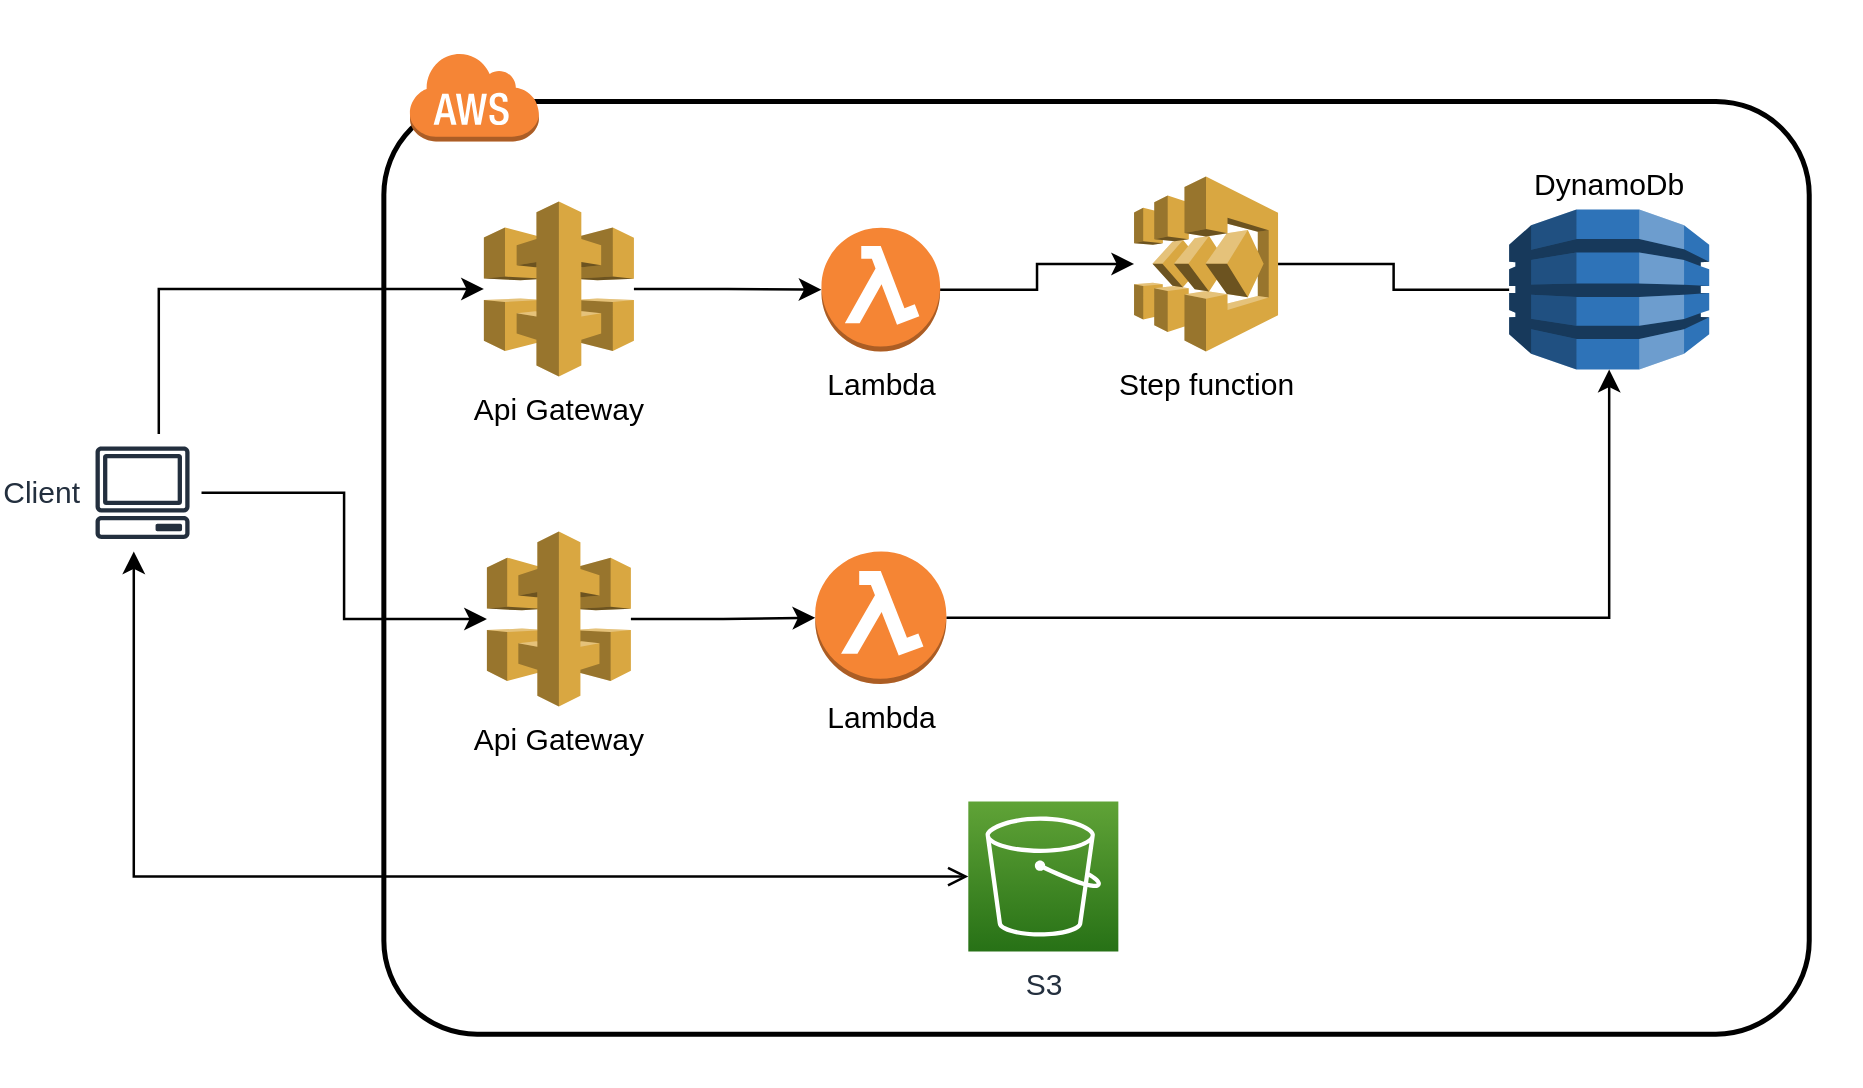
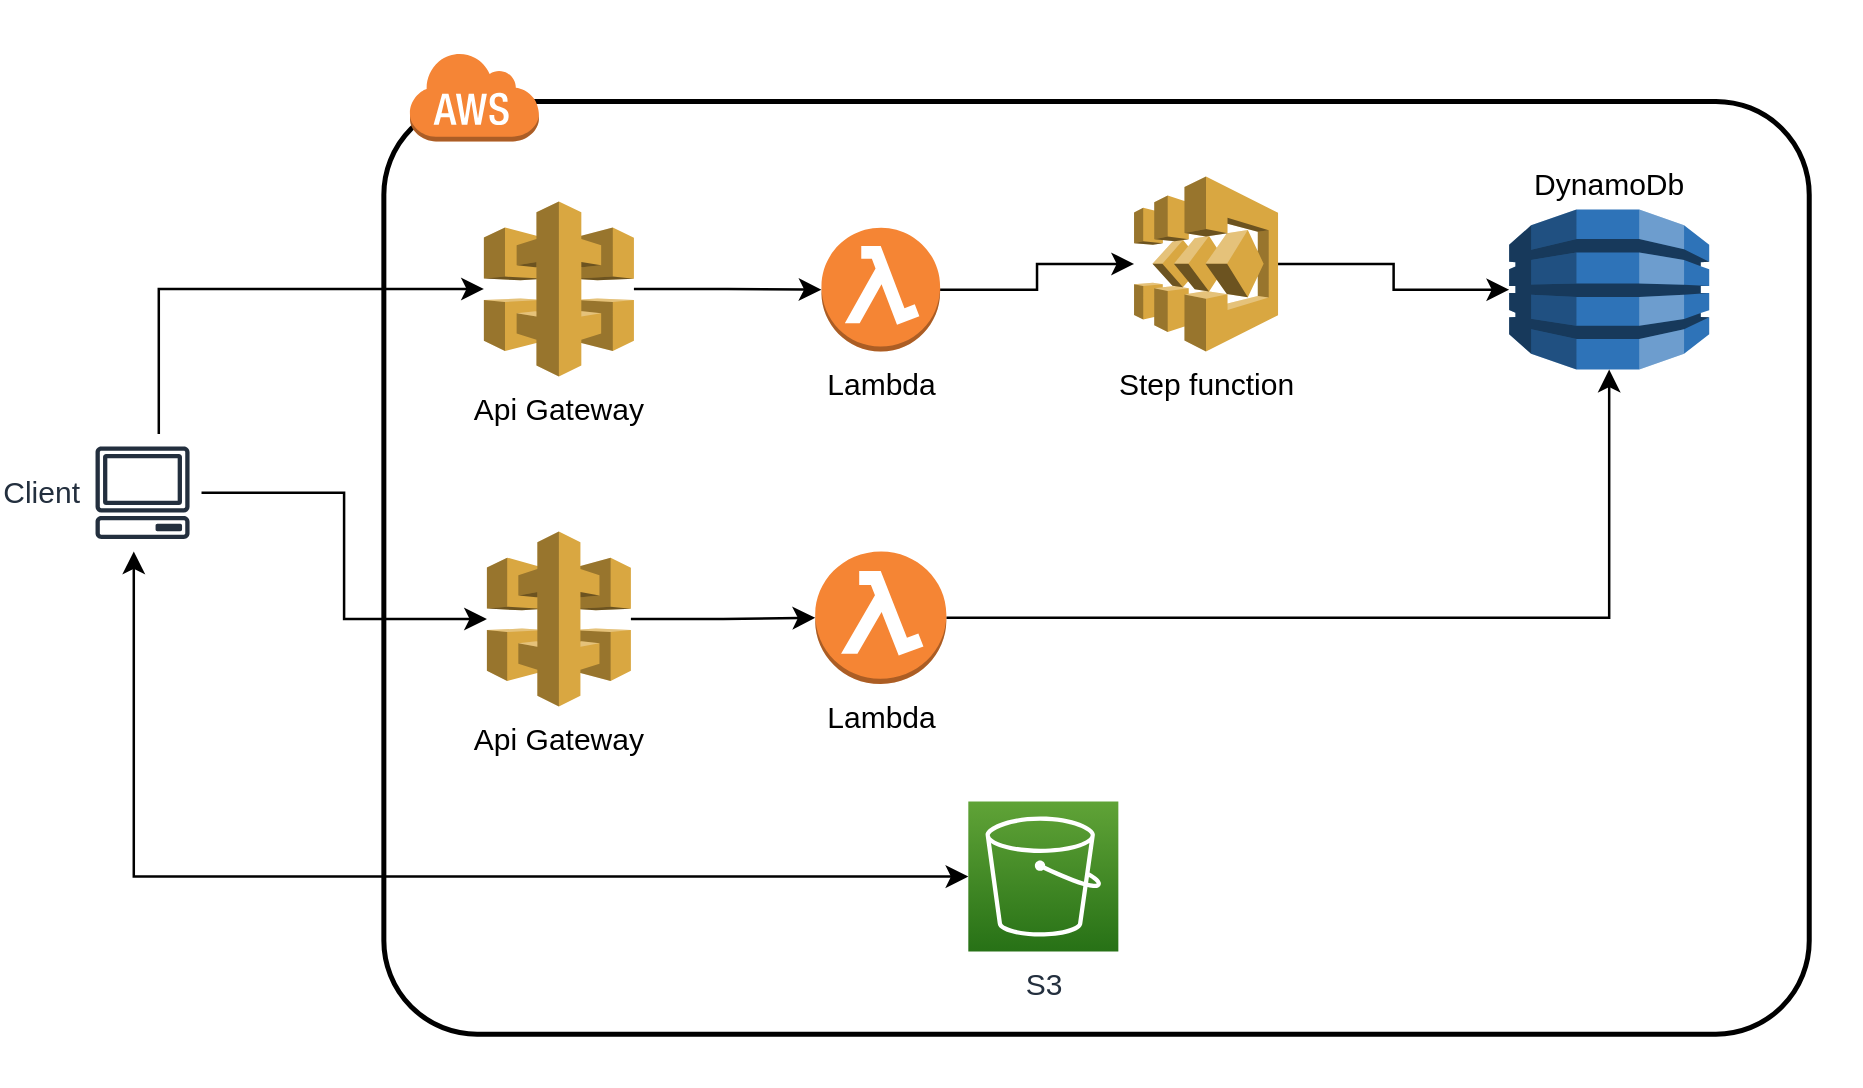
  <mxCell id="0" />
  <mxCell id="1" parent="0" />
  <mxCell id="2" value="" style="rounded=1;arcSize=10;dashed=0;fillColor=none;gradientColor=none;strokeWidth=2;" vertex="1" parent="1"><mxGeometry x="140" y="40" width="570" height="373" as="geometry" /></mxCell>
- <mxCell id="3" style="edgeStyle=orthogonalEdgeStyle;rounded=0;orthogonalLoop=1;jettySize=auto;html=1;endArrow=none;" edge="1" parent="1" source="4" target="6"><mxGeometry relative="1" as="geometry" /></mxCell>
+ <mxCell id="3" style="edgeStyle=orthogonalEdgeStyle;rounded=0;orthogonalLoop=1;jettySize=auto;html=1;" edge="1" parent="1" source="4" target="6"><mxGeometry relative="1" as="geometry" /></mxCell>
  <mxCell id="4" value="Step function" style="outlineConnect=0;dashed=0;verticalLabelPosition=bottom;verticalAlign=top;align=center;html=1;shape=mxgraph.aws3.step_functions;fillColor=#D9A741;gradientColor=none;" vertex="1" parent="1"><mxGeometry x="440" y="70" width="57.58" height="70" as="geometry" /></mxCell>
  <mxCell id="5" value="" style="dashed=0;html=1;shape=mxgraph.aws3.cloud;fillColor=#F58536;gradientColor=none;dashed=0;" vertex="1" parent="1"><mxGeometry x="150" y="20" width="52" height="36" as="geometry" /></mxCell>
  <mxCell id="6" value="DynamoDb" style="outlineConnect=0;dashed=0;verticalLabelPosition=top;verticalAlign=bottom;align=center;html=1;shape=mxgraph.aws3.dynamo_db;fillColor=#2E73B8;gradientColor=none;labelPosition=center;" vertex="1" parent="1"><mxGeometry x="590" y="83.25" width="80" height="64" as="geometry" /></mxCell>
  <mxCell id="7" style="edgeStyle=orthogonalEdgeStyle;rounded=0;orthogonalLoop=1;jettySize=auto;html=1;" edge="1" parent="1" source="9" target="11"><mxGeometry relative="1" as="geometry"><Array as="points"><mxPoint x="50" y="115" /></Array></mxGeometry></mxCell>
  <mxCell id="8" style="edgeStyle=orthogonalEdgeStyle;rounded=0;orthogonalLoop=1;jettySize=auto;html=1;strokeColor=default;" edge="1" parent="1" source="9" target="15"><mxGeometry relative="1" as="geometry" /></mxCell>
  <mxCell id="9" value="Client" style="sketch=0;outlineConnect=0;fontColor=#232F3E;gradientColor=none;strokeColor=#232F3E;fillColor=#ffffff;dashed=0;verticalLabelPosition=middle;verticalAlign=middle;align=right;html=1;fontSize=12;fontStyle=0;aspect=fixed;shape=mxgraph.aws4.resourceIcon;resIcon=mxgraph.aws4.client;labelPosition=left;" vertex="1" parent="1"><mxGeometry x="20" y="173" width="47" height="47" as="geometry" /></mxCell>
  <mxCell id="10" style="edgeStyle=orthogonalEdgeStyle;rounded=0;orthogonalLoop=1;jettySize=auto;html=1;" edge="1" parent="1" source="11" target="13"><mxGeometry relative="1" as="geometry" /></mxCell>
  <mxCell id="11" value="Api Gateway" style="outlineConnect=0;dashed=0;verticalLabelPosition=bottom;verticalAlign=top;align=center;html=1;shape=mxgraph.aws3.api_gateway;fillColor=#D9A741;gradientColor=none;" vertex="1" parent="1"><mxGeometry x="180" y="80" width="60" height="70" as="geometry" /></mxCell>
  <mxCell id="12" value="" style="edgeStyle=orthogonalEdgeStyle;rounded=0;orthogonalLoop=1;jettySize=auto;html=1;" edge="1" parent="1" source="13" target="4"><mxGeometry relative="1" as="geometry" /></mxCell>
  <mxCell id="13" value="Lambda" style="outlineConnect=0;dashed=0;verticalLabelPosition=bottom;verticalAlign=top;align=center;html=1;shape=mxgraph.aws3.lambda_function;fillColor=#F58534;gradientColor=none;" vertex="1" parent="1"><mxGeometry x="315" y="90.5" width="47.44" height="49.5" as="geometry" /></mxCell>
  <mxCell id="14" value="" style="edgeStyle=orthogonalEdgeStyle;rounded=0;orthogonalLoop=1;jettySize=auto;html=1;" edge="1" parent="1" source="15" target="17"><mxGeometry relative="1" as="geometry" /></mxCell>
  <mxCell id="15" value="Api Gateway" style="outlineConnect=0;dashed=0;verticalLabelPosition=bottom;verticalAlign=top;align=center;html=1;shape=mxgraph.aws3.api_gateway;fillColor=#D9A741;gradientColor=none;" vertex="1" parent="1"><mxGeometry x="181.21" y="212" width="57.58" height="70" as="geometry" /></mxCell>
  <mxCell id="16" style="edgeStyle=orthogonalEdgeStyle;rounded=0;orthogonalLoop=1;jettySize=auto;html=1;" edge="1" parent="1" source="17" target="6"><mxGeometry relative="1" as="geometry" /></mxCell>
  <mxCell id="17" value="Lambda" style="outlineConnect=0;dashed=0;verticalLabelPosition=bottom;verticalAlign=top;align=center;html=1;shape=mxgraph.aws3.lambda_function;fillColor=#F58534;gradientColor=none;" vertex="1" parent="1"><mxGeometry x="312.5" y="220" width="52.44" height="53" as="geometry" /></mxCell>
  <mxCell id="18" value="S3" style="sketch=0;points=[[0,0,0],[0.25,0,0],[0.5,0,0],[0.75,0,0],[1,0,0],[0,1,0],[0.25,1,0],[0.5,1,0],[0.75,1,0],[1,1,0],[0,0.25,0],[0,0.5,0],[0,0.75,0],[1,0.25,0],[1,0.5,0],[1,0.75,0]];outlineConnect=0;fontColor=#232F3E;gradientColor=#60A337;gradientDirection=north;fillColor=#277116;strokeColor=#ffffff;dashed=0;verticalLabelPosition=bottom;verticalAlign=top;align=center;html=1;fontSize=12;fontStyle=0;aspect=fixed;shape=mxgraph.aws4.resourceIcon;resIcon=mxgraph.aws4.s3;" vertex="1" parent="1"><mxGeometry x="373.72" y="320" width="60" height="60" as="geometry" /></mxCell>
- <mxCell id="19" value="" style="endArrow=open;startArrow=classic;html=1;rounded=0;shadow=0;sketch=0;strokeColor=default;entryX=0;entryY=0.5;entryDx=0;entryDy=0;entryPerimeter=0;edgeStyle=orthogonalEdgeStyle;" edge="1" parent="1" source="9" target="18"><mxGeometry width="50" height="50" relative="1" as="geometry"><mxPoint x="90" y="230" as="sourcePoint" /><mxPoint x="110" y="330" as="targetPoint" /><Array as="points"><mxPoint x="40" y="350" /></Array></mxGeometry></mxCell>
+ <mxCell id="19" value="" style="endArrow=classic;startArrow=classic;html=1;rounded=0;shadow=0;sketch=0;strokeColor=default;entryX=0;entryY=0.5;entryDx=0;entryDy=0;entryPerimeter=0;edgeStyle=orthogonalEdgeStyle;" edge="1" parent="1" source="9" target="18"><mxGeometry width="50" height="50" relative="1" as="geometry"><mxPoint x="90" y="230" as="sourcePoint" /><mxPoint x="110" y="330" as="targetPoint" /><Array as="points"><mxPoint x="40" y="350" /></Array></mxGeometry></mxCell>
